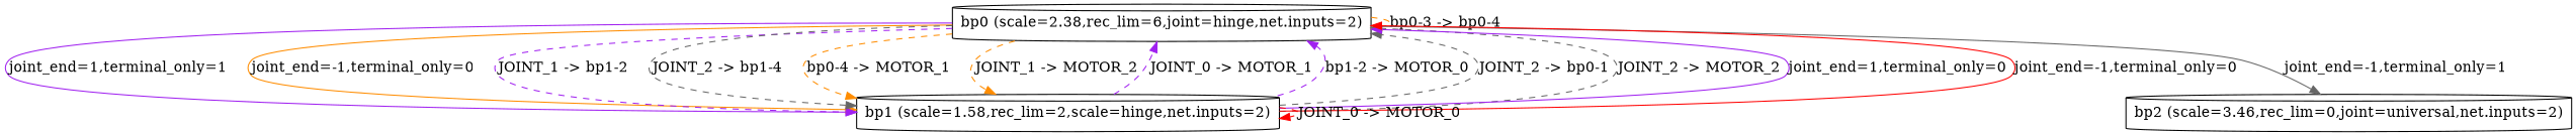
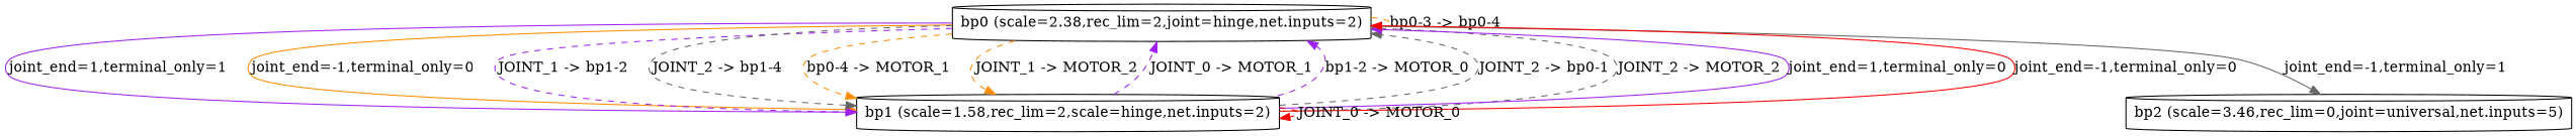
  digraph {
    node [shape=cylinder]
    edge [color=purple style=dashed]
-   n1 [label="bp0 (scale=2.38,rec_lim=6,joint=hinge,net.inputs=2)"]
+   n1 [label="bp0 (scale=2.38,rec_lim=2,joint=hinge,net.inputs=2)"]
    n2 [label="bp1 (scale=1.58,rec_lim=2,scale=hinge,net.inputs=2)"]
-   n3 [label="bp2 (scale=3.46,rec_lim=0,joint=universal,net.inputs=2)"]
+   n3 [label="bp2 (scale=3.46,rec_lim=0,joint=universal,net.inputs=5)"]
    n1 -> n1 [color=darkorange label="bp0-3 -> bp0-4"]
    n1 -> n2 [label="joint_end=1,terminal_only=1" style=""]
    n1 -> n2 [color=darkorange label="joint_end=-1,terminal_only=0" style=""]
    n1 -> n2 [label="JOINT_1 -> bp1-2"]
    n1 -> n2 [color=gray40 label="JOINT_2 -> bp1-4"]
    n1 -> n2 [color=darkorange label="bp0-4 -> MOTOR_1"]
    n1 -> n2 [color=darkorange label="JOINT_1 -> MOTOR_2"]
    n1 -> n3 [color=gray40 label="joint_end=-1,terminal_only=1" style=""]
    n2 -> n1 [label="JOINT_0 -> MOTOR_1"]
    n2 -> n1 [label="bp1-2 -> MOTOR_0"]
    n2 -> n1 [color=gray40 label="JOINT_2 -> bp0-1"]
    n2 -> n1 [color=gray40 label="JOINT_2 -> MOTOR_2"]
    n2 -> n1 [label="joint_end=1,terminal_only=0" style=""]
    n2 -> n1 [color=red label="joint_end=-1,terminal_only=0" style=""]
    n2 -> n2 [color=red label="JOINT_0 -> MOTOR_0"]
  }
